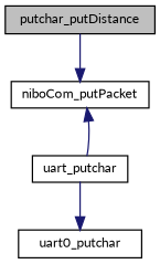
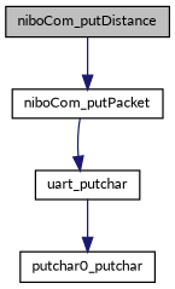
  digraph {
    fontname=Lato
    rankdir=TB
    node [color=black fillcolor=white fontname=Lato fontsize=10 shape=record style=filled]
    edge [color=midnightblue fontname=Lato fontsize=10 labelfontname=FreeSans labelfontsize=10 style=solid]
-   n1 [fillcolor=grey75 fontcolor=black height=0.2 label=putchar_putDistance width=0.4]
+   n1 [fillcolor=grey75 fontcolor=black height=0.2 label=niboCom_putDistance width=0.4]
    n2 [height=0.2 label=niboCom_putPacket width=0.4]
    n3 [height=0.2 label=uart_putchar width=0.4]
-   n4 [height=0.2 label=uart0_putchar width=0.4]
+   n4 [height=0.2 label=putchar0_putchar width=0.4]
    n1 -> n2
-   n3 -> n2
+   n2 -> n3
    n3 -> n4
  }
